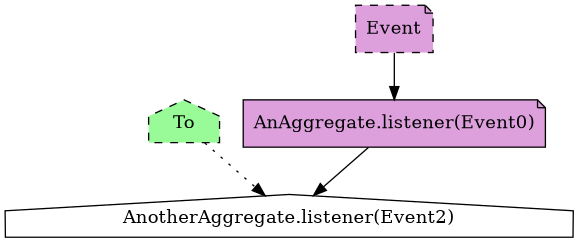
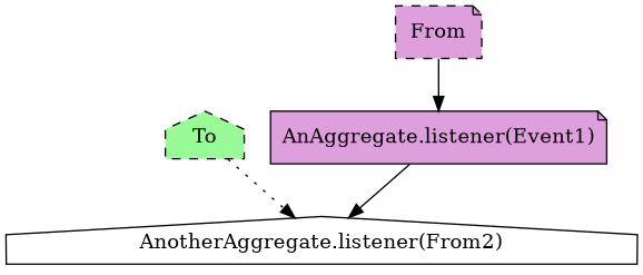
  digraph {
    splines=spline
    node [fillcolor=plum shape=house style=filled]
    edge [style=solid]
-   "AnotherAggregate.listener(Event2)" [fillcolor=white]
+   "AnotherAggregate.listener(Event2)" [fillcolor=white label="AnotherAggregate.listener(From2)"]
    To [fillcolor=palegreen style="dashed,filled"]
-   "AnAggregate.listener(Event1)" [shape=note label="AnAggregate.listener(Event0)"]
-   From [shape=note style="dashed,filled" label=Event]
+   "AnAggregate.listener(Event1)" [shape=note]
+   From [shape=note style="dashed,filled"]
    To -> "AnotherAggregate.listener(Event2)" [style=dotted]
    "AnAggregate.listener(Event1)" -> "AnotherAggregate.listener(Event2)"
    From -> "AnAggregate.listener(Event1)"
  }
